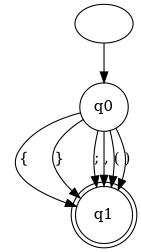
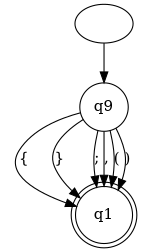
  digraph {
    rankdir=TB
-   q0 [shape=circle]
+   q0 [shape=circle label=q9]
    ""
    q1 [shape=doublecircle]
    q0 -> q1 [label="{"]
    q0 -> q1 [label="}"]
    q0 -> q1 [label=";"]
    q0 -> q1 [label=","]
    q0 -> q1 [label="("]
    q0 -> q1 [label=")"]
    "" -> q0
  }
